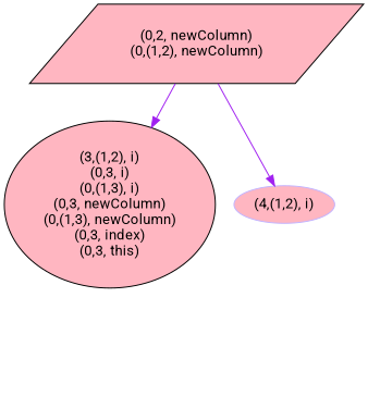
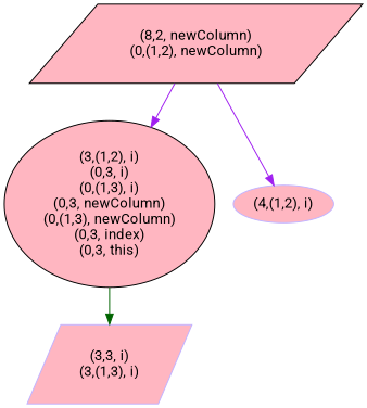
  digraph {
    fontname=Roboto
    node [fillcolor=lightpink fontname=Roboto shape=parallelogram style=filled]
    edge [color=purple fontname=Roboto]
+   n1 [color=".7 .3 1.0" label="(3,3, i)\n(3,(1,3), i)"]
    n2 [label="(3,(1,2), i)\n(0,3, i)\n(0,(1,3), i)\n(0,3, newColumn)\n(0,(1,3), newColumn)\n(0,3, index)\n(0,3, this)" shape=ellipse]
    n3 [color=".7 .3 1.0" label="(4,(1,2), i)" shape=ellipse]
-   n4 [label="(0,2, newColumn)\n(0,(1,2), newColumn)"]
+   n4 [label="(8,2, newColumn)\n(0,(1,2), newColumn)"]
+   n2 -> n1 [color=darkgreen]
    n4 -> n2
    n4 -> n3
  }
